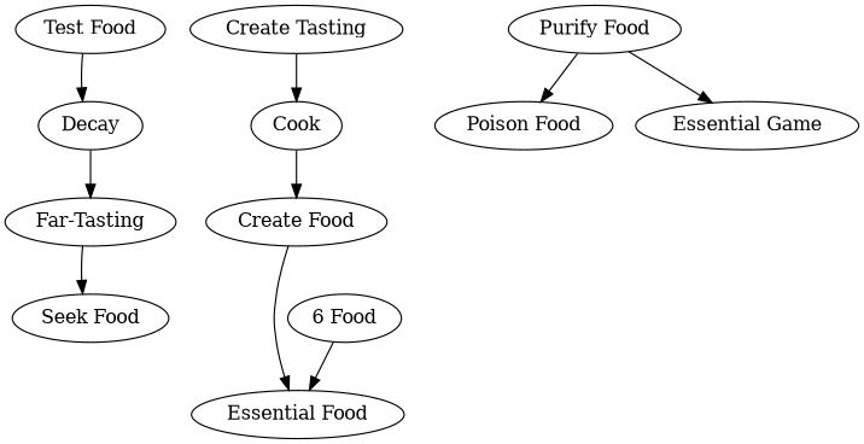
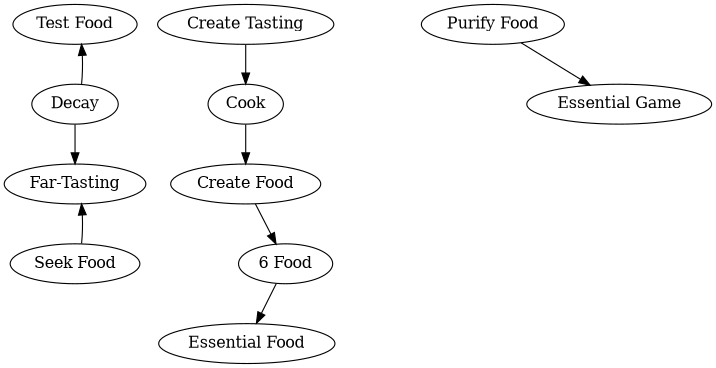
  digraph {
    "Test Food"
    Decay
    Cook
    "Create Food"
    "Far-Tasting"
    "Essential Food"
    "Purify Food"
-   "Poison Food"
    n9 [label="Essential Game"]
    n10 [label="Create Tasting"]
    "Seek Food"
    "6 Food"
-   "Test Food" -> Decay
+   Decay -> "Test Food"
    Decay -> "Far-Tasting"
    Cook -> "Create Food"
-   "Create Food" -> "Essential Food"
-   "Purify Food" -> "Poison Food"
+   "Create Food" -> "6 Food"
    "Purify Food" -> n9
    n10 -> Cook
-   "Far-Tasting" -> "Seek Food"
+   "Seek Food" -> "Far-Tasting"
    "6 Food" -> "Essential Food"
  }
